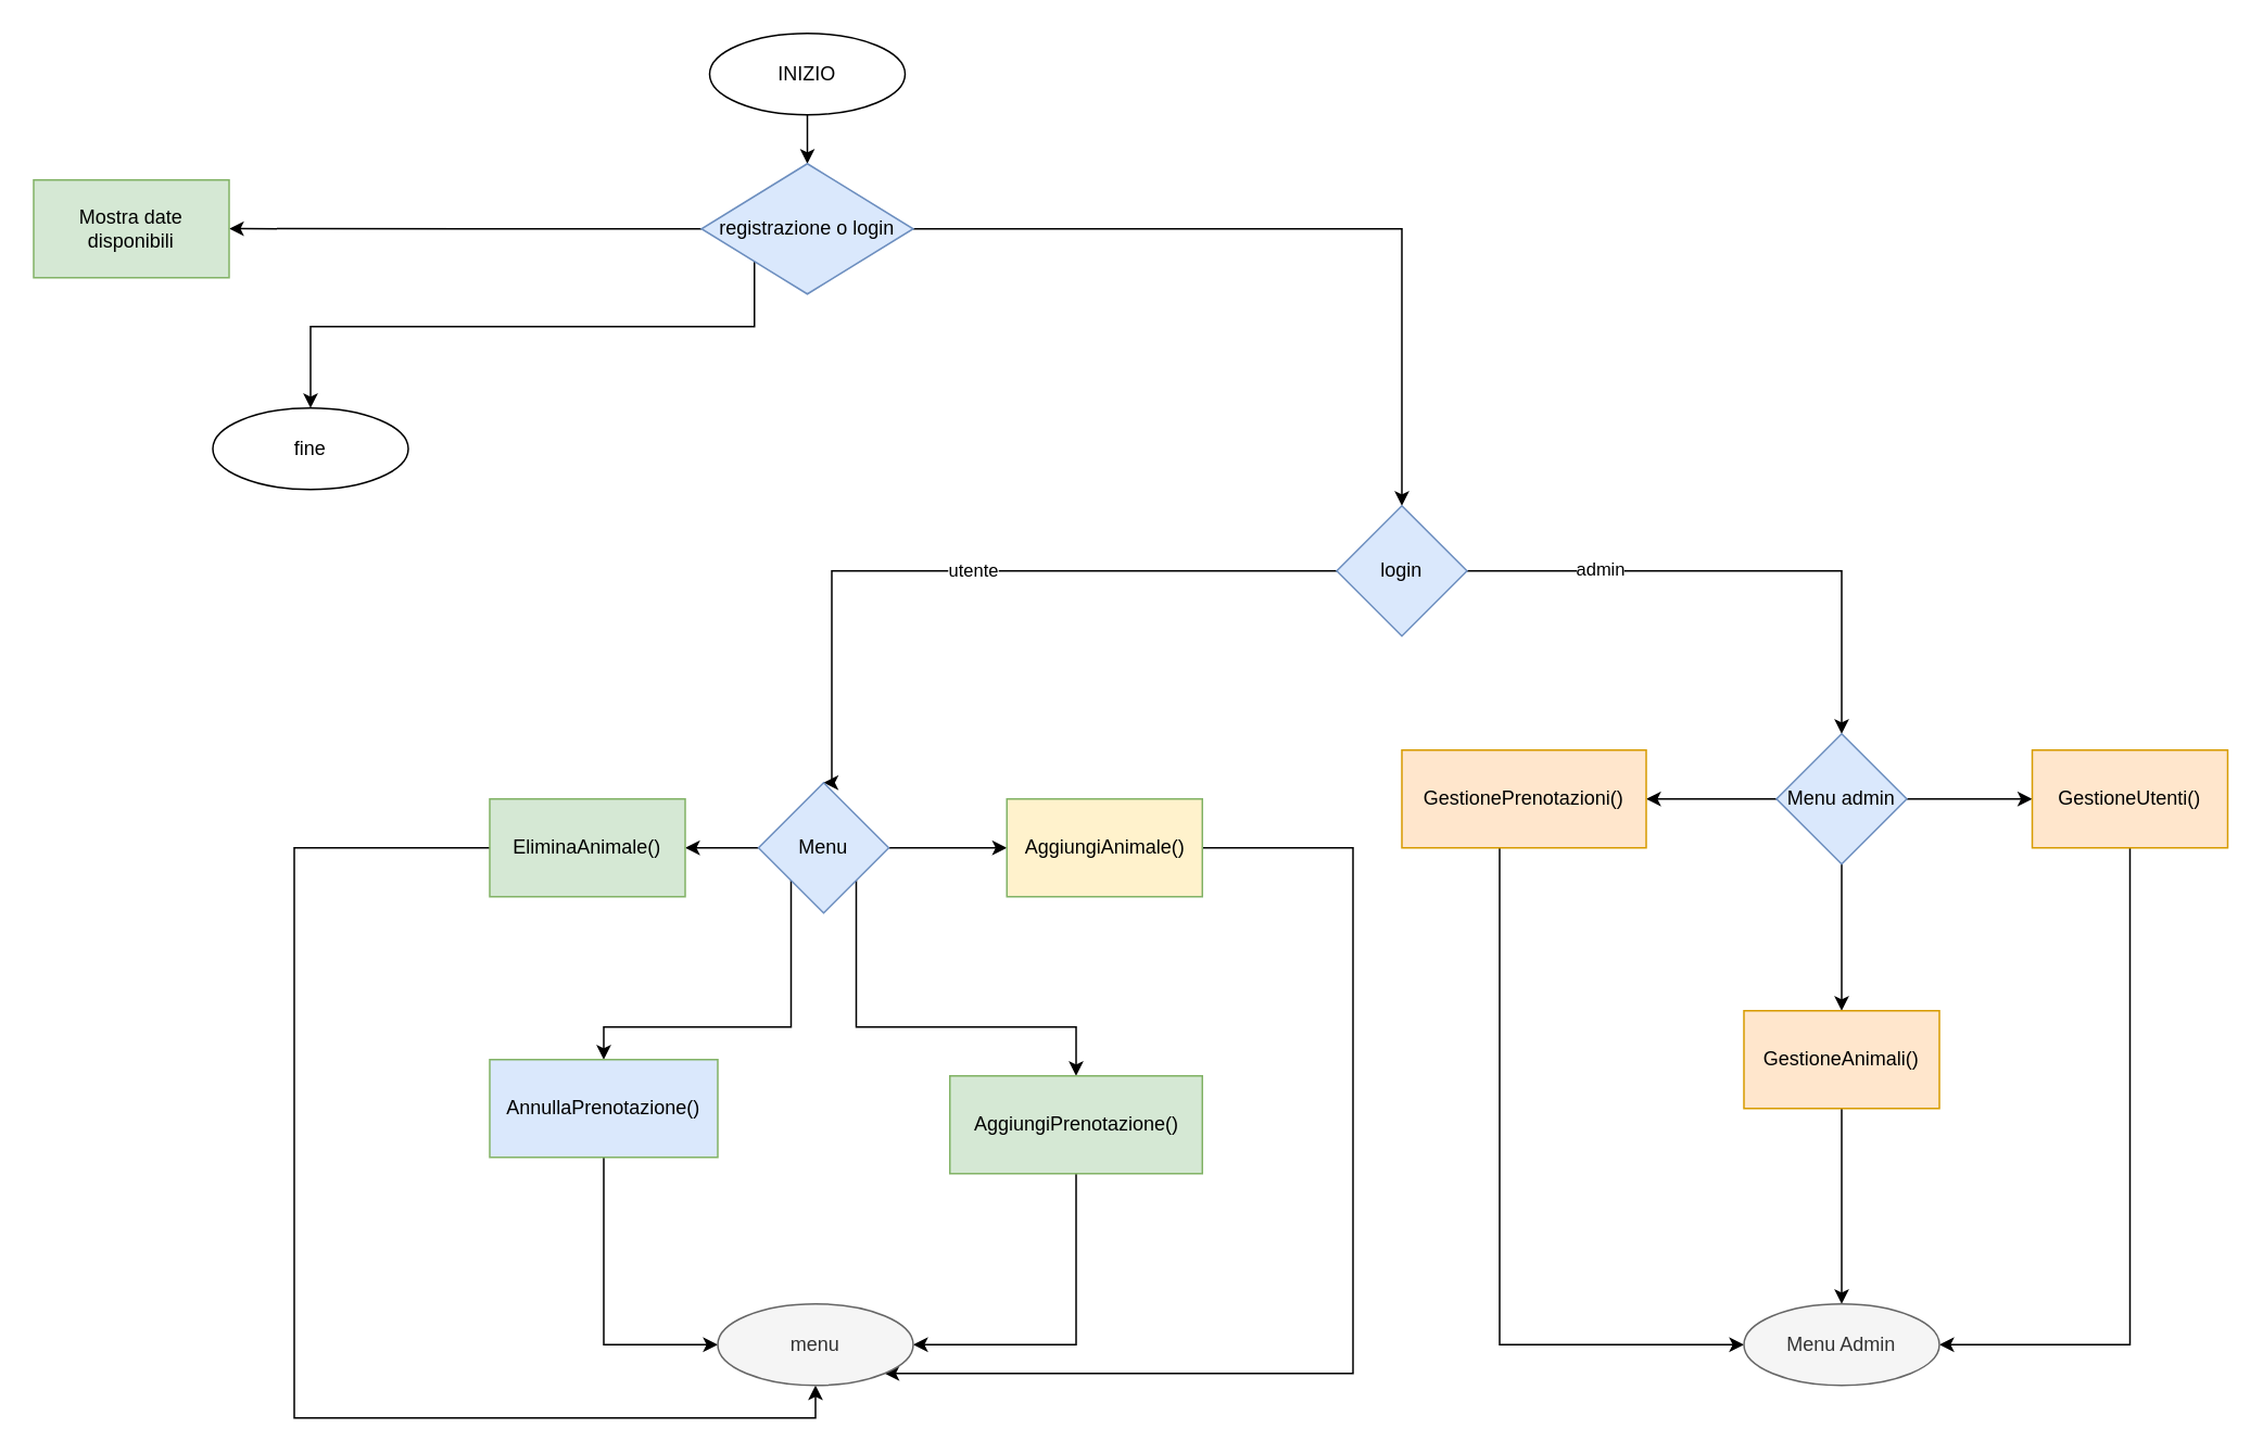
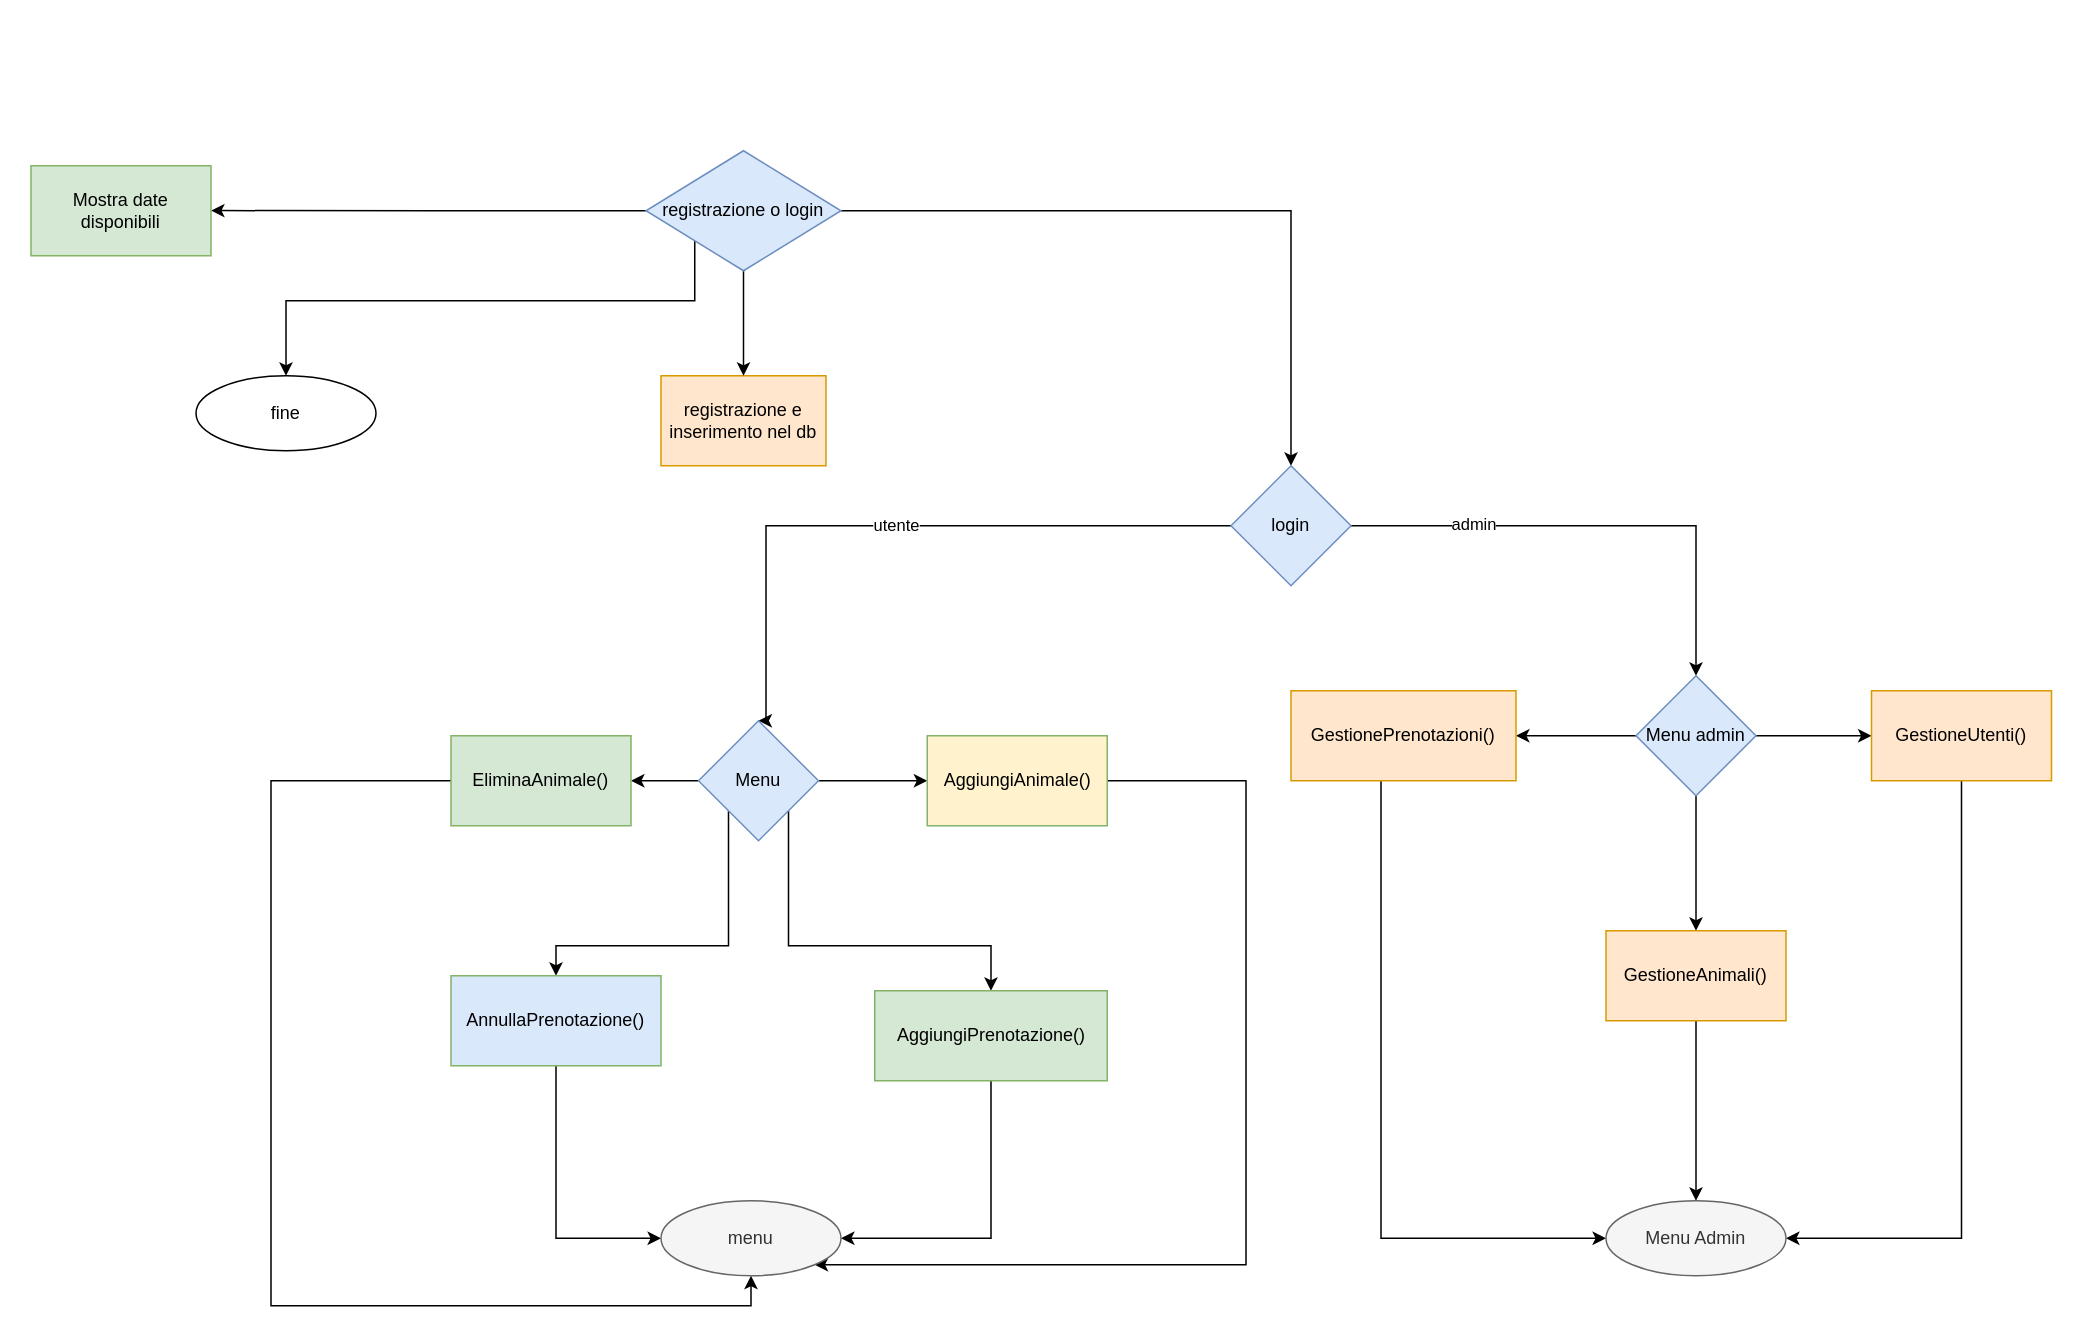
  <mxCell id="0" />
  <mxCell id="1" parent="0" />
- <mxCell id="2" style="edgeStyle=orthogonalEdgeStyle;rounded=0;orthogonalLoop=1;jettySize=auto;html=1;exitX=0.5;exitY=1;exitDx=0;exitDy=0;entryX=0.5;entryY=0;entryDx=0;entryDy=0;" parent="1" source="3" target="9" edge="1"><mxGeometry relative="1" as="geometry" /></mxCell>
- <mxCell id="3" value="INIZIO" style="ellipse;whiteSpace=wrap;html=1;" parent="1" vertex="1"><mxGeometry x="435" y="20" width="120" height="50" as="geometry" /></mxCell>
+ <mxCell id="4" value="registrazione e inserimento nel db" style="rounded=0;whiteSpace=wrap;html=1;fillColor=#ffe6cc;strokeColor=#d79b00;" parent="1" vertex="1"><mxGeometry x="440" y="250" width="110" height="60" as="geometry" /></mxCell>
  <mxCell id="5" style="edgeStyle=orthogonalEdgeStyle;rounded=0;orthogonalLoop=1;jettySize=auto;html=1;entryX=0.5;entryY=0;entryDx=0;entryDy=0;" parent="1" source="9" target="13" edge="1"><mxGeometry relative="1" as="geometry"><mxPoint x="670" y="270" as="targetPoint" /></mxGeometry></mxCell>
+ <mxCell id="6" style="edgeStyle=orthogonalEdgeStyle;rounded=0;orthogonalLoop=1;jettySize=auto;html=1;exitX=0.5;exitY=1;exitDx=0;exitDy=0;entryX=0.5;entryY=0;entryDx=0;entryDy=0;" parent="1" source="9" target="4" edge="1"><mxGeometry relative="1" as="geometry" /></mxCell>
  <mxCell id="7" style="edgeStyle=orthogonalEdgeStyle;rounded=0;orthogonalLoop=1;jettySize=auto;html=1;exitX=0;exitY=0.5;exitDx=0;exitDy=0;" parent="1" source="9" edge="1"><mxGeometry relative="1" as="geometry"><mxPoint x="140" y="139.895" as="targetPoint" /></mxGeometry></mxCell>
  <mxCell id="8" style="edgeStyle=orthogonalEdgeStyle;rounded=0;orthogonalLoop=1;jettySize=auto;html=1;exitX=0;exitY=1;exitDx=0;exitDy=0;" edge="1" parent="1" source="9"><mxGeometry relative="1" as="geometry"><mxPoint x="190" y="250" as="targetPoint" /><Array as="points"><mxPoint x="463" y="200" /><mxPoint x="190" y="200" /></Array></mxGeometry></mxCell>
  <mxCell id="9" value="registrazione o login" style="rhombus;whiteSpace=wrap;html=1;fillColor=#dae8fc;strokeColor=#6c8ebf;" parent="1" vertex="1"><mxGeometry x="430" y="100" width="130" height="80" as="geometry" /></mxCell>
  <mxCell id="10" style="edgeStyle=orthogonalEdgeStyle;rounded=0;orthogonalLoop=1;jettySize=auto;html=1;entryX=0.5;entryY=0;entryDx=0;entryDy=0;" parent="1" source="13" target="30" edge="1"><mxGeometry relative="1" as="geometry"><mxPoint x="1214.04" y="407" as="targetPoint" /></mxGeometry></mxCell>
  <mxCell id="11" value="admin" style="edgeLabel;html=1;align=center;verticalAlign=middle;resizable=0;points=[];" parent="10" vertex="1" connectable="0"><mxGeometry x="-0.51" y="2" relative="1" as="geometry"><mxPoint as="offset" /></mxGeometry></mxCell>
  <mxCell id="12" value="utente" style="edgeStyle=orthogonalEdgeStyle;rounded=0;orthogonalLoop=1;jettySize=auto;html=1;exitX=0;exitY=0.5;exitDx=0;exitDy=0;entryX=0.5;entryY=0;entryDx=0;entryDy=0;" parent="1" source="13" target="18" edge="1"><mxGeometry relative="1" as="geometry"><mxPoint x="853" y="390" as="targetPoint" /><Array as="points"><mxPoint x="820" y="350" /><mxPoint x="510" y="350" /><mxPoint x="510" y="480" /></Array></mxGeometry></mxCell>
  <mxCell id="13" value="login" style="rhombus;whiteSpace=wrap;html=1;fillColor=#dae8fc;strokeColor=#6c8ebf;" parent="1" vertex="1"><mxGeometry x="820" y="310" width="80" height="80" as="geometry" /></mxCell>
  <mxCell id="14" style="edgeStyle=orthogonalEdgeStyle;rounded=0;orthogonalLoop=1;jettySize=auto;html=1;exitX=1;exitY=0.5;exitDx=0;exitDy=0;entryX=0;entryY=0.5;entryDx=0;entryDy=0;" parent="1" source="18" target="20" edge="1"><mxGeometry relative="1" as="geometry" /></mxCell>
  <mxCell id="15" style="edgeStyle=orthogonalEdgeStyle;rounded=0;orthogonalLoop=1;jettySize=auto;html=1;exitX=0;exitY=0.5;exitDx=0;exitDy=0;entryX=1;entryY=0.5;entryDx=0;entryDy=0;" parent="1" source="18" target="22" edge="1"><mxGeometry relative="1" as="geometry" /></mxCell>
  <mxCell id="16" style="edgeStyle=orthogonalEdgeStyle;rounded=0;orthogonalLoop=1;jettySize=auto;html=1;exitX=0;exitY=1;exitDx=0;exitDy=0;entryX=0.5;entryY=0;entryDx=0;entryDy=0;" parent="1" source="18" target="26" edge="1"><mxGeometry relative="1" as="geometry"><Array as="points"><mxPoint x="485" y="630" /><mxPoint x="370" y="630" /></Array></mxGeometry></mxCell>
  <mxCell id="17" style="edgeStyle=orthogonalEdgeStyle;rounded=0;orthogonalLoop=1;jettySize=auto;html=1;exitX=1;exitY=1;exitDx=0;exitDy=0;entryX=0.5;entryY=0;entryDx=0;entryDy=0;" parent="1" source="18" target="24" edge="1"><mxGeometry relative="1" as="geometry"><Array as="points"><mxPoint x="525" y="630" /><mxPoint x="660" y="630" /></Array></mxGeometry></mxCell>
  <mxCell id="18" value="Menu" style="rhombus;whiteSpace=wrap;html=1;fillColor=#dae8fc;strokeColor=#6c8ebf;" parent="1" vertex="1"><mxGeometry x="465" y="480" width="80" height="80" as="geometry" /></mxCell>
  <mxCell id="19" style="edgeStyle=orthogonalEdgeStyle;rounded=0;orthogonalLoop=1;jettySize=auto;html=1;exitX=1;exitY=0.5;exitDx=0;exitDy=0;entryX=1;entryY=1;entryDx=0;entryDy=0;" parent="1" source="20" target="37" edge="1"><mxGeometry relative="1" as="geometry"><Array as="points"><mxPoint x="830" y="520" /><mxPoint x="830" y="843" /></Array></mxGeometry></mxCell>
  <mxCell id="20" value="AggiungiAnimale()" style="rounded=0;whiteSpace=wrap;html=1;fillColor=#fff2cc;strokeColor=#82b366;" parent="1" vertex="1"><mxGeometry x="617.5" y="490" width="120" height="60" as="geometry" /></mxCell>
  <mxCell id="21" style="edgeStyle=orthogonalEdgeStyle;rounded=0;orthogonalLoop=1;jettySize=auto;html=1;" parent="1" source="22" target="37" edge="1"><mxGeometry relative="1" as="geometry"><Array as="points"><mxPoint x="180" y="520" /><mxPoint x="180" y="870" /><mxPoint x="500" y="870" /></Array></mxGeometry></mxCell>
  <mxCell id="22" value="EliminaAnimale()" style="rounded=0;whiteSpace=wrap;html=1;fillColor=#d5e8d4;strokeColor=#82b366;" parent="1" vertex="1"><mxGeometry x="300" y="490" width="120" height="60" as="geometry" /></mxCell>
  <mxCell id="23" style="edgeStyle=orthogonalEdgeStyle;rounded=0;orthogonalLoop=1;jettySize=auto;html=1;exitX=0.5;exitY=1;exitDx=0;exitDy=0;entryX=1;entryY=0.5;entryDx=0;entryDy=0;" parent="1" source="24" target="37" edge="1"><mxGeometry relative="1" as="geometry" /></mxCell>
  <mxCell id="24" value="AggiungiPrenotazione()" style="rounded=0;whiteSpace=wrap;html=1;fillColor=#d5e8d4;strokeColor=#82b366;" parent="1" vertex="1"><mxGeometry x="582.5" y="660" width="155" height="60" as="geometry" /></mxCell>
  <mxCell id="25" style="edgeStyle=orthogonalEdgeStyle;rounded=0;orthogonalLoop=1;jettySize=auto;html=1;exitX=0.5;exitY=1;exitDx=0;exitDy=0;entryX=0;entryY=0.5;entryDx=0;entryDy=0;" parent="1" source="26" target="37" edge="1"><mxGeometry relative="1" as="geometry" /></mxCell>
  <mxCell id="26" value="AnnullaPrenotazione()" style="rounded=0;whiteSpace=wrap;html=1;fillColor=#dae8fc;strokeColor=#82b366;" parent="1" vertex="1"><mxGeometry x="300" y="650" width="140" height="60" as="geometry" /></mxCell>
  <mxCell id="27" style="edgeStyle=orthogonalEdgeStyle;rounded=0;orthogonalLoop=1;jettySize=auto;html=1;" parent="1" source="30" target="36" edge="1"><mxGeometry relative="1" as="geometry" /></mxCell>
  <mxCell id="28" style="edgeStyle=orthogonalEdgeStyle;rounded=0;orthogonalLoop=1;jettySize=auto;html=1;exitX=1;exitY=0.5;exitDx=0;exitDy=0;entryX=0;entryY=0.5;entryDx=0;entryDy=0;" parent="1" source="30" target="34" edge="1"><mxGeometry relative="1" as="geometry" /></mxCell>
  <mxCell id="29" style="edgeStyle=orthogonalEdgeStyle;rounded=0;orthogonalLoop=1;jettySize=auto;html=1;exitX=0;exitY=0.5;exitDx=0;exitDy=0;entryX=1;entryY=0.5;entryDx=0;entryDy=0;" parent="1" source="30" target="32" edge="1"><mxGeometry relative="1" as="geometry" /></mxCell>
  <mxCell id="30" value="Menu admin" style="rhombus;whiteSpace=wrap;html=1;fillColor=#dae8fc;strokeColor=#6c8ebf;" parent="1" vertex="1"><mxGeometry x="1090" y="450" width="80" height="80" as="geometry" /></mxCell>
  <mxCell id="31" style="edgeStyle=orthogonalEdgeStyle;rounded=0;orthogonalLoop=1;jettySize=auto;html=1;entryX=0;entryY=0.5;entryDx=0;entryDy=0;" parent="1" source="32" target="38" edge="1"><mxGeometry relative="1" as="geometry"><Array as="points"><mxPoint x="920" y="825" /></Array></mxGeometry></mxCell>
  <mxCell id="32" value="GestionePrenotazioni()" style="rounded=0;whiteSpace=wrap;html=1;fillColor=#ffe6cc;strokeColor=#d79b00;" parent="1" vertex="1"><mxGeometry x="860" y="460" width="150" height="60" as="geometry" /></mxCell>
  <mxCell id="33" style="edgeStyle=orthogonalEdgeStyle;rounded=0;orthogonalLoop=1;jettySize=auto;html=1;exitX=0.5;exitY=1;exitDx=0;exitDy=0;entryX=1;entryY=0.5;entryDx=0;entryDy=0;" parent="1" source="34" target="38" edge="1"><mxGeometry relative="1" as="geometry" /></mxCell>
  <mxCell id="34" value="GestioneUtenti()" style="rounded=0;whiteSpace=wrap;html=1;fillColor=#ffe6cc;strokeColor=#d79b00;" parent="1" vertex="1"><mxGeometry x="1247" y="460" width="120" height="60" as="geometry" /></mxCell>
  <mxCell id="35" style="edgeStyle=orthogonalEdgeStyle;rounded=0;orthogonalLoop=1;jettySize=auto;html=1;entryX=0.5;entryY=0;entryDx=0;entryDy=0;" parent="1" source="36" target="38" edge="1"><mxGeometry relative="1" as="geometry" /></mxCell>
  <mxCell id="36" value="GestioneAnimali()" style="rounded=0;whiteSpace=wrap;html=1;fillColor=#ffe6cc;strokeColor=#d79b00;" parent="1" vertex="1"><mxGeometry x="1070" y="620" width="120" height="60" as="geometry" /></mxCell>
  <mxCell id="37" value="menu" style="ellipse;whiteSpace=wrap;html=1;fillColor=#f5f5f5;fontColor=#333333;strokeColor=#666666;" parent="1" vertex="1"><mxGeometry x="440" y="800" width="120" height="50" as="geometry" /></mxCell>
  <mxCell id="38" value="Menu Admin" style="ellipse;whiteSpace=wrap;html=1;fillColor=#f5f5f5;fontColor=#333333;strokeColor=#666666;" parent="1" vertex="1"><mxGeometry x="1070" y="800" width="120" height="50" as="geometry" /></mxCell>
  <mxCell id="39" value="Mostra date disponibili" style="rounded=0;whiteSpace=wrap;html=1;fillColor=#d5e8d4;strokeColor=#82b366;" parent="1" vertex="1"><mxGeometry x="20" y="110" width="120" height="60" as="geometry" /></mxCell>
  <mxCell id="40" value="fine" style="ellipse;whiteSpace=wrap;html=1;" vertex="1" parent="1"><mxGeometry x="130" y="250" width="120" height="50" as="geometry" /></mxCell>
